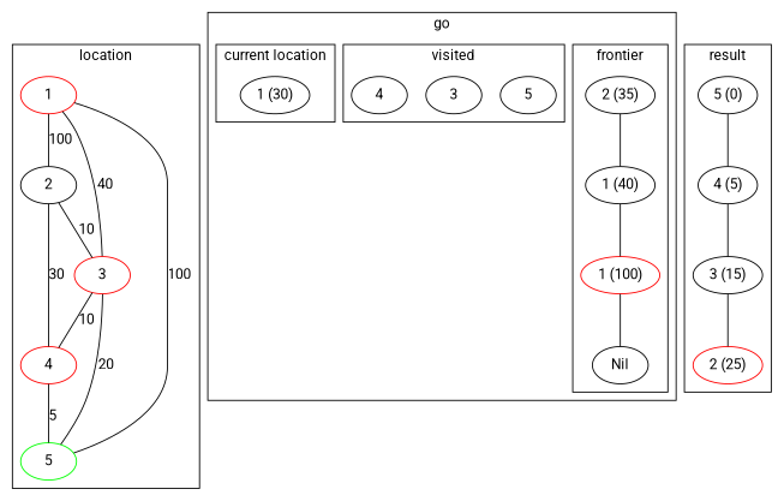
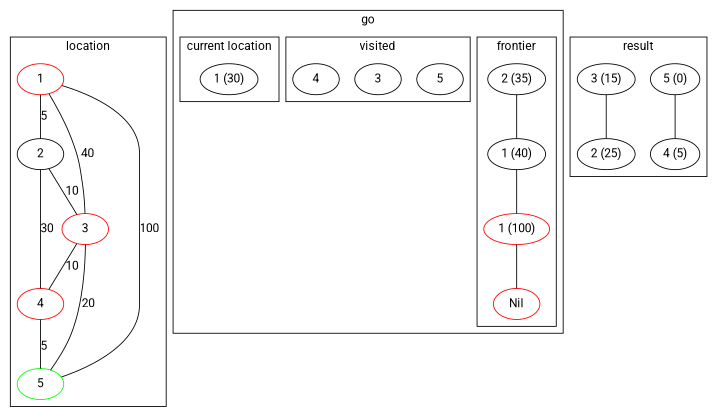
  graph {
    fontname=Roboto
    node [fontname=Roboto]
    edge [fontname=Roboto]
    n1 [color=red label=1]
    n2 [label=2]
    n3 [color=red label=3]
    n4 [color=green label=5]
    n5 [color=red label=4]
    n6 [label="1 (40)"]
    n7 [color=red label="1 (100)"]
-   n8 [label=Nil]
+   n8 [label=Nil color=red]
    n9 [label="2 (35)"]
    n10 [label=5]
    n11 [label=3]
    n12 [label=4]
    n13 [label="1 (30)"]
    n14 [label="5 (0)"]
    n15 [label="4 (5)"]
    n16 [label="3 (15)"]
-   n17 [label="2 (25)" color=red]
+   n17 [label="2 (25)"]
    subgraph cluster_1 {
      label=location
      n1
      n2
      n3
      n4
      n5
    }
    subgraph cluster_2 {
      label=go
      subgraph cluster_3 {
        label=frontier
        n6
        n7
        n8
        n9
      }
      subgraph cluster_4 {
        label=visited
        n10
        n11
        n12
      }
      subgraph cluster_5 {
        label="current location"
        n13
      }
      subgraph cluster_6 {
        label="new elements"
      }
    }
    subgraph cluster_7 {
      label=result
      n14
      n15
      n16
      n17
    }
-   n1 -- n2 [label=100 weight=95]
+   n1 -- n2 [label=5 weight=95]
    n1 -- n3 [label=40 weight=60]
    n1 -- n4 [label=100 weight=1]
    n2 -- n3 [label=10 weight=90]
    n2 -- n5 [label=30 weight=70]
    n3 -- n4 [label=20 weight=80]
    n3 -- n5 [label=10 weight=90]
    n5 -- n4 [label=5 weight=95]
    n6 -- n7
    n7 -- n8
    n9 -- n6
    n14 -- n15
-   n15 -- n16
    n16 -- n17
  }
